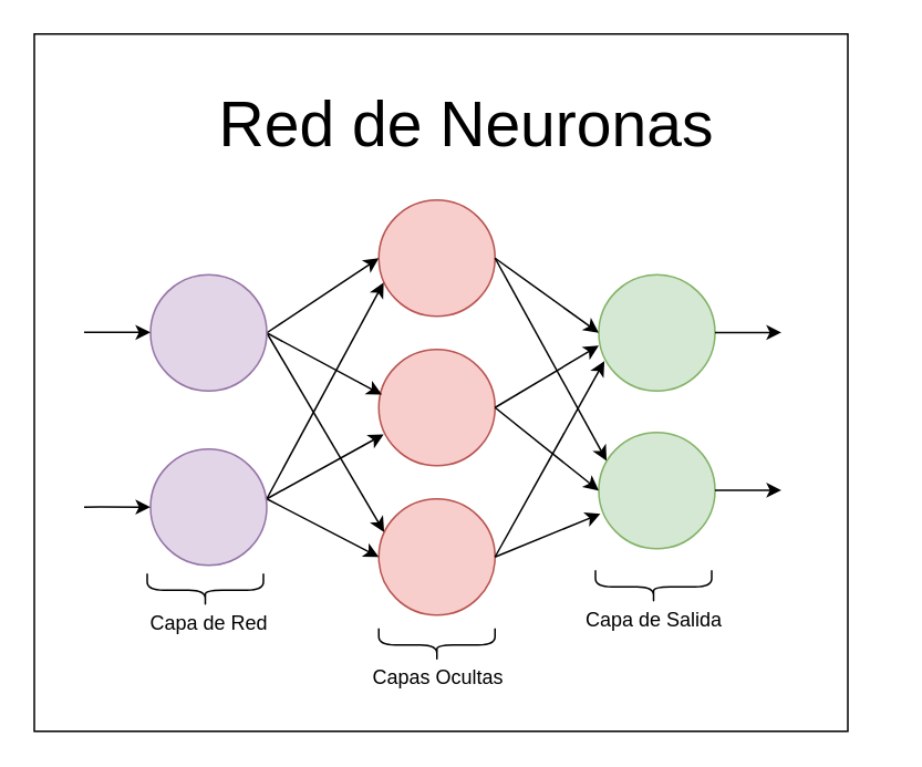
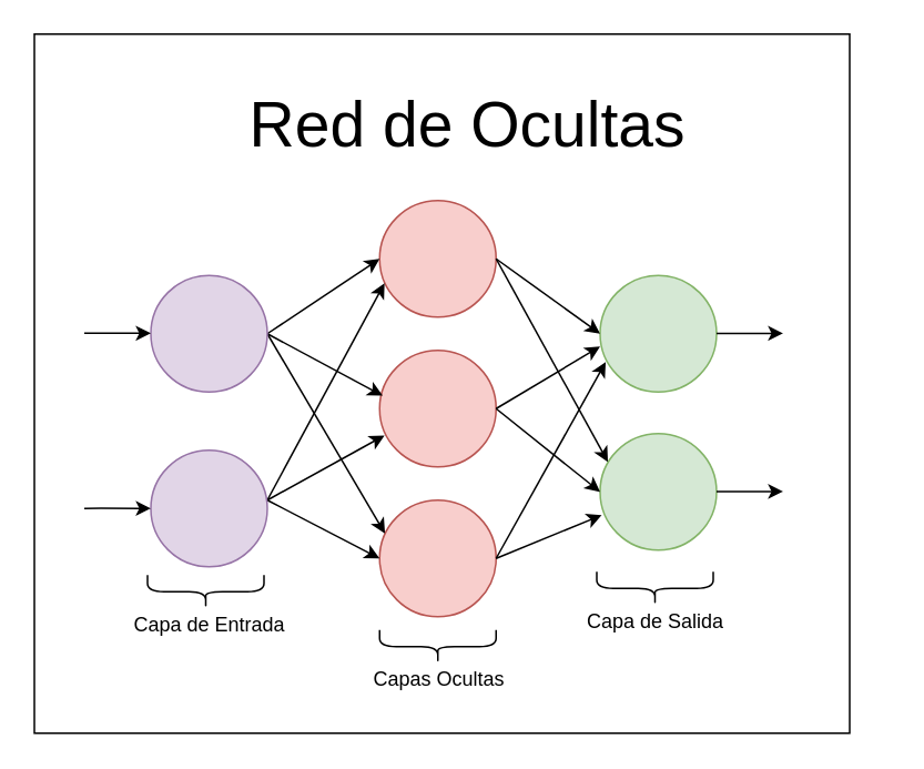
  <mxCell id="0" />
  <mxCell id="1" parent="0" />
  <mxCell id="2" value="" style="rounded=0;whiteSpace=wrap;html=1;" vertex="1" parent="1"><mxGeometry x="20" y="20" width="490" height="420" as="geometry" /></mxCell>
- <mxCell id="3" value="&lt;font style=&quot;font-size: 38px;&quot;&gt;Red de Neuronas&lt;/font&gt;" style="text;html=1;align=center;verticalAlign=middle;whiteSpace=wrap;rounded=0;" parent="1" vertex="1"><mxGeometry x="27.5" y="20" width="505" height="110" as="geometry" /></mxCell>
+ <mxCell id="3" value="&lt;font style=&quot;font-size: 38px;&quot;&gt;Red de Ocultas&lt;/font&gt;" style="text;html=1;align=center;verticalAlign=middle;whiteSpace=wrap;rounded=0;" parent="1" vertex="1"><mxGeometry x="27.5" y="20" width="505" height="110" as="geometry" /></mxCell>
  <mxCell id="4" value="" style="ellipse;whiteSpace=wrap;html=1;aspect=fixed;rotation=-180;fillColor=#f8cecc;strokeColor=#b85450;" parent="1" vertex="1"><mxGeometry x="227.5" y="120" width="70" height="70" as="geometry" /></mxCell>
  <mxCell id="5" value="" style="ellipse;whiteSpace=wrap;html=1;aspect=fixed;rotation=-180;fillColor=#f8cecc;strokeColor=#b85450;" vertex="1" parent="1"><mxGeometry x="227.5" y="210" width="70" height="70" as="geometry" /></mxCell>
  <mxCell id="6" value="" style="ellipse;whiteSpace=wrap;html=1;aspect=fixed;rotation=-180;fillColor=#f8cecc;strokeColor=#b85450;" vertex="1" parent="1"><mxGeometry x="227.5" y="300" width="70" height="70" as="geometry" /></mxCell>
  <mxCell id="7" value="" style="endArrow=classic;html=1;rounded=0;exitX=0;exitY=0.5;exitDx=0;exitDy=0;entryX=1;entryY=0.5;entryDx=0;entryDy=0;" edge="1" parent="1" target="4"><mxGeometry width="50" height="50" relative="1" as="geometry"><mxPoint x="160" y="200" as="sourcePoint" /><mxPoint x="210" y="140" as="targetPoint" /></mxGeometry></mxCell>
  <mxCell id="8" value="" style="endArrow=classic;html=1;rounded=0;exitX=0;exitY=0.5;exitDx=0;exitDy=0;entryX=0.974;entryY=0.611;entryDx=0;entryDy=0;entryPerimeter=0;" edge="1" parent="1" target="5"><mxGeometry width="50" height="50" relative="1" as="geometry"><mxPoint x="160" y="200" as="sourcePoint" /><mxPoint x="238" y="165" as="targetPoint" /></mxGeometry></mxCell>
  <mxCell id="9" value="" style="endArrow=classic;html=1;rounded=0;exitX=0;exitY=0.5;exitDx=0;exitDy=0;entryX=0.954;entryY=0.714;entryDx=0;entryDy=0;entryPerimeter=0;" edge="1" parent="1" target="6"><mxGeometry width="50" height="50" relative="1" as="geometry"><mxPoint x="160" y="200" as="sourcePoint" /><mxPoint x="238" y="280" as="targetPoint" /></mxGeometry></mxCell>
  <mxCell id="10" value="" style="endArrow=classic;html=1;rounded=0;exitX=0;exitY=0.5;exitDx=0;exitDy=0;entryX=0.958;entryY=0.27;entryDx=0;entryDy=0;entryPerimeter=0;" edge="1" parent="1" target="5"><mxGeometry width="50" height="50" relative="1" as="geometry"><mxPoint x="160" y="300" as="sourcePoint" /><mxPoint x="238" y="345" as="targetPoint" /></mxGeometry></mxCell>
  <mxCell id="11" value="" style="endArrow=classic;html=1;rounded=0;exitX=0;exitY=0.5;exitDx=0;exitDy=0;entryX=1;entryY=0.5;entryDx=0;entryDy=0;" edge="1" parent="1" target="6"><mxGeometry width="50" height="50" relative="1" as="geometry"><mxPoint x="160" y="300" as="sourcePoint" /><mxPoint x="238" y="255" as="targetPoint" /></mxGeometry></mxCell>
  <mxCell id="12" value="" style="endArrow=classic;html=1;rounded=0;exitX=0;exitY=0.5;exitDx=0;exitDy=0;entryX=0.958;entryY=0.29;entryDx=0;entryDy=0;entryPerimeter=0;" edge="1" parent="1" target="4"><mxGeometry width="50" height="50" relative="1" as="geometry"><mxPoint x="160" y="300" as="sourcePoint" /><mxPoint x="238" y="255" as="targetPoint" /></mxGeometry></mxCell>
  <mxCell id="13" value="" style="ellipse;whiteSpace=wrap;html=1;aspect=fixed;rotation=-180;fillColor=#d5e8d4;strokeColor=#82b366;" vertex="1" parent="1"><mxGeometry x="360" y="260" width="70" height="70" as="geometry" /></mxCell>
  <mxCell id="14" value="" style="shape=curlyBracket;whiteSpace=wrap;html=1;rounded=1;labelPosition=left;verticalLabelPosition=middle;align=right;verticalAlign=middle;rotation=-90;" vertex="1" parent="1"><mxGeometry x="113" y="320" width="20" height="70" as="geometry" /></mxCell>
- <mxCell id="15" value="Capa de Red" style="text;html=1;align=center;verticalAlign=middle;resizable=0;points=[];autosize=1;strokeColor=none;fillColor=none;" vertex="1" parent="1"><mxGeometry x="70" y="360" width="110" height="30" as="geometry" /></mxCell>
+ <mxCell id="15" value="Capa de Entrada" style="text;html=1;align=center;verticalAlign=middle;resizable=0;points=[];autosize=1;strokeColor=none;fillColor=none;" vertex="1" parent="1"><mxGeometry x="70" y="360" width="110" height="30" as="geometry" /></mxCell>
  <mxCell id="16" value="Capas Ocultas" style="text;html=1;align=center;verticalAlign=middle;resizable=0;points=[];autosize=1;strokeColor=none;fillColor=none;" vertex="1" parent="1"><mxGeometry x="212.5" y="393" width="100" height="30" as="geometry" /></mxCell>
  <mxCell id="17" value="" style="shape=curlyBracket;whiteSpace=wrap;html=1;rounded=1;labelPosition=left;verticalLabelPosition=middle;align=right;verticalAlign=middle;rotation=-90;" vertex="1" parent="1"><mxGeometry x="252.5" y="353" width="20" height="70" as="geometry" /></mxCell>
  <mxCell id="18" value="" style="endArrow=classic;html=1;rounded=0;exitX=0;exitY=0.5;exitDx=0;exitDy=0;entryX=0.952;entryY=0.257;entryDx=0;entryDy=0;entryPerimeter=0;" edge="1" parent="1" source="6" target="20"><mxGeometry width="50" height="50" relative="1" as="geometry"><mxPoint x="330" y="350" as="sourcePoint" /><mxPoint x="398" y="385" as="targetPoint" /></mxGeometry></mxCell>
  <mxCell id="19" value="" style="endArrow=classic;html=1;rounded=0;exitX=0;exitY=0.5;exitDx=0;exitDy=0;entryX=0.986;entryY=0.3;entryDx=0;entryDy=0;entryPerimeter=0;" edge="1" parent="1" source="6" target="13"><mxGeometry width="50" height="50" relative="1" as="geometry"><mxPoint x="307" y="345" as="sourcePoint" /><mxPoint x="355" y="305" as="targetPoint" /></mxGeometry></mxCell>
  <mxCell id="20" value="" style="ellipse;whiteSpace=wrap;html=1;aspect=fixed;rotation=-180;fillColor=#d5e8d4;strokeColor=#82b366;" vertex="1" parent="1"><mxGeometry x="360" y="165" width="70" height="70" as="geometry" /></mxCell>
  <mxCell id="21" value="" style="ellipse;whiteSpace=wrap;html=1;aspect=fixed;rotation=-180;fillColor=#e1d5e7;strokeColor=#9673a6;" vertex="1" parent="1"><mxGeometry x="90" y="165" width="70" height="70" as="geometry" /></mxCell>
  <mxCell id="22" value="" style="ellipse;whiteSpace=wrap;html=1;aspect=fixed;rotation=-180;fillColor=#e1d5e7;strokeColor=#9673a6;" vertex="1" parent="1"><mxGeometry x="90" y="270" width="70" height="70" as="geometry" /></mxCell>
  <mxCell id="23" value="" style="endArrow=classic;html=1;rounded=0;exitX=0;exitY=0.5;exitDx=0;exitDy=0;entryX=1;entryY=0.5;entryDx=0;entryDy=0;" edge="1" parent="1" source="5" target="13"><mxGeometry width="50" height="50" relative="1" as="geometry"><mxPoint x="307" y="345" as="sourcePoint" /><mxPoint x="355" y="305" as="targetPoint" /></mxGeometry></mxCell>
  <mxCell id="24" value="" style="endArrow=classic;html=1;rounded=0;exitX=0;exitY=0.5;exitDx=0;exitDy=0;entryX=1;entryY=0.39;entryDx=0;entryDy=0;entryPerimeter=0;" edge="1" parent="1" source="5" target="20"><mxGeometry width="50" height="50" relative="1" as="geometry"><mxPoint x="307" y="255" as="sourcePoint" /><mxPoint x="360" y="200" as="targetPoint" /></mxGeometry></mxCell>
  <mxCell id="25" value="Capa de Salida" style="text;html=1;align=center;verticalAlign=middle;resizable=0;points=[];autosize=1;strokeColor=none;fillColor=none;" vertex="1" parent="1"><mxGeometry x="338" y="358" width="110" height="30" as="geometry" /></mxCell>
  <mxCell id="26" value="" style="shape=curlyBracket;whiteSpace=wrap;html=1;rounded=1;labelPosition=left;verticalLabelPosition=middle;align=right;verticalAlign=middle;rotation=-90;" vertex="1" parent="1"><mxGeometry x="383" y="318" width="20" height="70" as="geometry" /></mxCell>
  <mxCell id="27" value="" style="endArrow=classic;html=1;rounded=0;exitX=0;exitY=0.5;exitDx=0;exitDy=0;entryX=1;entryY=0.5;entryDx=0;entryDy=0;" edge="1" parent="1" source="4" target="20"><mxGeometry width="50" height="50" relative="1" as="geometry"><mxPoint x="307" y="255" as="sourcePoint" /><mxPoint x="355" y="210" as="targetPoint" /></mxGeometry></mxCell>
  <mxCell id="28" value="" style="endArrow=classic;html=1;rounded=0;exitX=0;exitY=0.5;exitDx=0;exitDy=0;entryX=0.933;entryY=0.757;entryDx=0;entryDy=0;entryPerimeter=0;" edge="1" parent="1" source="4" target="13"><mxGeometry width="50" height="50" relative="1" as="geometry"><mxPoint x="307" y="165" as="sourcePoint" /><mxPoint x="355" y="210" as="targetPoint" /></mxGeometry></mxCell>
  <mxCell id="29" value="" style="edgeStyle=orthogonalEdgeStyle;rounded=0;orthogonalLoop=1;jettySize=auto;html=1;" edge="1" parent="1"><mxGeometry relative="1" as="geometry"><mxPoint x="50" y="199.71" as="sourcePoint" /><mxPoint x="90" y="199.71" as="targetPoint" /><Array as="points"><mxPoint x="60" y="200" /><mxPoint x="60" y="200" /></Array></mxGeometry></mxCell>
  <mxCell id="30" value="" style="edgeStyle=orthogonalEdgeStyle;rounded=0;orthogonalLoop=1;jettySize=auto;html=1;" edge="1" parent="1"><mxGeometry relative="1" as="geometry"><mxPoint x="50" y="304.93" as="sourcePoint" /><mxPoint x="90" y="304.93" as="targetPoint" /><Array as="points"><mxPoint x="60" y="305.22" /><mxPoint x="60" y="305.22" /></Array></mxGeometry></mxCell>
  <mxCell id="31" value="" style="edgeStyle=orthogonalEdgeStyle;rounded=0;orthogonalLoop=1;jettySize=auto;html=1;" edge="1" parent="1"><mxGeometry relative="1" as="geometry"><mxPoint x="430" y="199.76" as="sourcePoint" /><mxPoint x="470" y="199.76" as="targetPoint" /><Array as="points"><mxPoint x="440" y="200.05" /><mxPoint x="440" y="200.05" /></Array></mxGeometry></mxCell>
  <mxCell id="32" value="" style="edgeStyle=orthogonalEdgeStyle;rounded=0;orthogonalLoop=1;jettySize=auto;html=1;" edge="1" parent="1"><mxGeometry relative="1" as="geometry"><mxPoint x="430" y="294.76" as="sourcePoint" /><mxPoint x="470" y="294.76" as="targetPoint" /><Array as="points"><mxPoint x="440" y="295.05" /><mxPoint x="440" y="295.05" /></Array></mxGeometry></mxCell>
